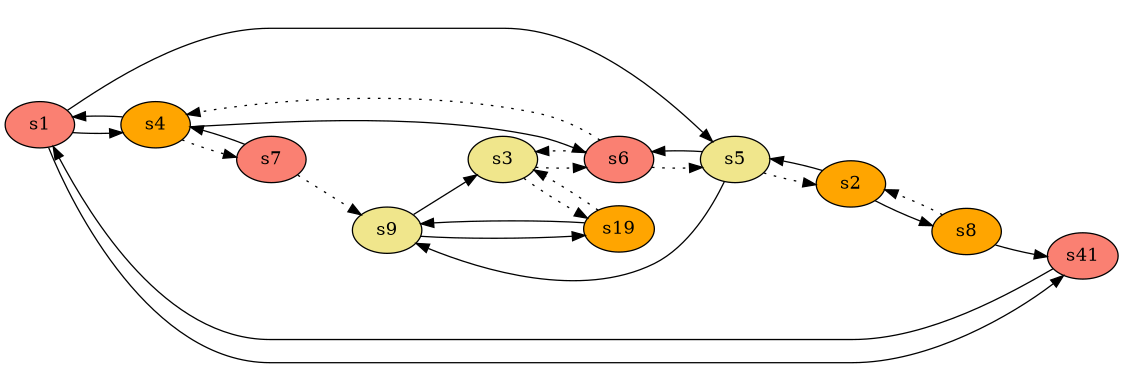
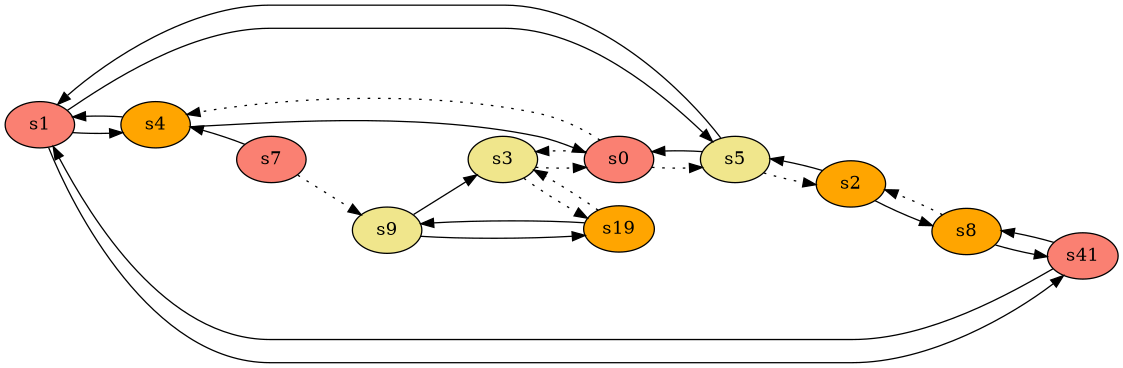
  digraph {
    rankdir=LR
    node [fillcolor=salmon ip="192.168.1.1" style=filled type=host]
    edge [capacity="1Gbps" cost=0 dst_port=38 src_port=16 style=solid]
    s1 [ip="192.168.1.3" mac="20:00:00:00:00:02"]
    s4 [fillcolor=orange mac="20:00:00:00:00:05"]
    s5 [fillcolor=khaki mac="20:00:00:00:00:06"]
    n4 [ip="192.168.1.2" label=s41 mac="20:00:00:00:00:0c"]
-   s6 [mac="20:00:00:00:00:07"]
+   s6 [mac="20:00:00:00:00:07" label=s0]
    s7 [mac="20:00:00:00:00:08"]
    s2 [fillcolor=orange ip="192.168.1.3" mac="20:00:00:00:00:03"]
    s8 [fillcolor=orange ip="192.168.1.2" mac="20:00:00:00:00:09"]
    s3 [fillcolor=khaki ip="192.168.1.3" mac="20:00:00:00:00:04"]
    n10 [fillcolor=orange ip="192.168.1.2" label=s19 mac="20:00:00:00:00:0b"]
    s9 [fillcolor=khaki ip="192.168.1.2" mac="20:00:00:00:00:0a"]
    s1 -> s4 [dst_port=2 src_port=15]
    s1 -> s5 [dst_port=14]
    s1 -> n4 [src_port=17]
    s4 -> s1 [dst_port=15 src_port=2]
    s4 -> s6 [dst_port=27 src_port=3]
-   s4 -> s7 [src_port=11 style=dotted]
-   s5 -> s9 [dst_port=16 src_port=14]
+   s5 -> s1 [dst_port=16 src_port=14]
    s5 -> s6 [dst_port=28]
    s5 -> s2 [dst_port=26 src_port=15 style=dotted]
    n4 -> s1 [dst_port=17 src_port=38]
+   n4 -> s8 [dst_port=11 src_port=39]
    s6 -> s4 [dst_port=3 src_port=27 style=dotted]
    s6 -> s5 [dst_port=16 src_port=28 style=dotted]
    s6 -> s3 [src_port=26 style=dotted]
    s7 -> s4 [dst_port=11 src_port=38]
    s7 -> s9 [dst_port=15 src_port=39 style=dotted]
    s2 -> s5 [dst_port=15 src_port=26]
    s2 -> s8 [dst_port=2 src_port=27]
    s8 -> n4 [dst_port=39 src_port=11]
    s8 -> s2 [dst_port=27 src_port=2 style=dotted]
    s3 -> s6 [dst_port=26 src_port=38 style=dotted]
    s3 -> n10 [dst_port=26 src_port=40 style=dotted]
    n10 -> s3 [dst_port=40 src_port=26 style=dotted]
    n10 -> s9 [dst_port=16 src_port=27]
    s9 -> s3 [dst_port=39 src_port=14]
    s9 -> n10 [dst_port=27]
  }
